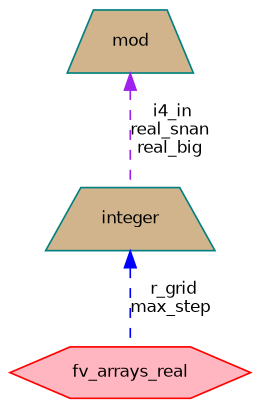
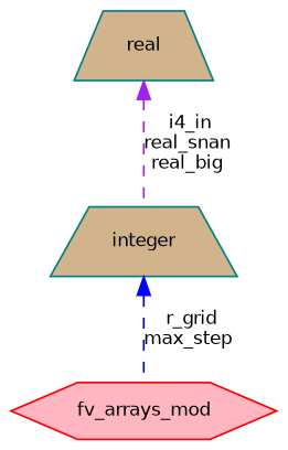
  digraph {
    node [color=teal fillcolor=tan fontname=Helvetica fontsize=10 shape=trapezium style=filled]
    edge [dir=back fontname=Helvetica fontsize=10 labelfontname=Helvetica labelfontsize=10 style=dashed]
-   n1 [color=red fillcolor=lightpink fontcolor=black height=0.2 label=fv_arrays_real shape=hexagon width=0.4]
-   n2 [height=0.2 label=mod width=0.4]
+   n1 [color=red fillcolor=lightpink fontcolor=black height=0.2 label=fv_arrays_mod shape=hexagon width=0.4]
+   n2 [height=0.2 label=real width=0.4]
    n3 [height=0.2 label=integer width=0.4]
    n2 -> n3 [color=purple label=" i4_in\nreal_snan\nreal_big"]
    n3 -> n1 [color=blue label=" r_grid\nmax_step"]
  }
